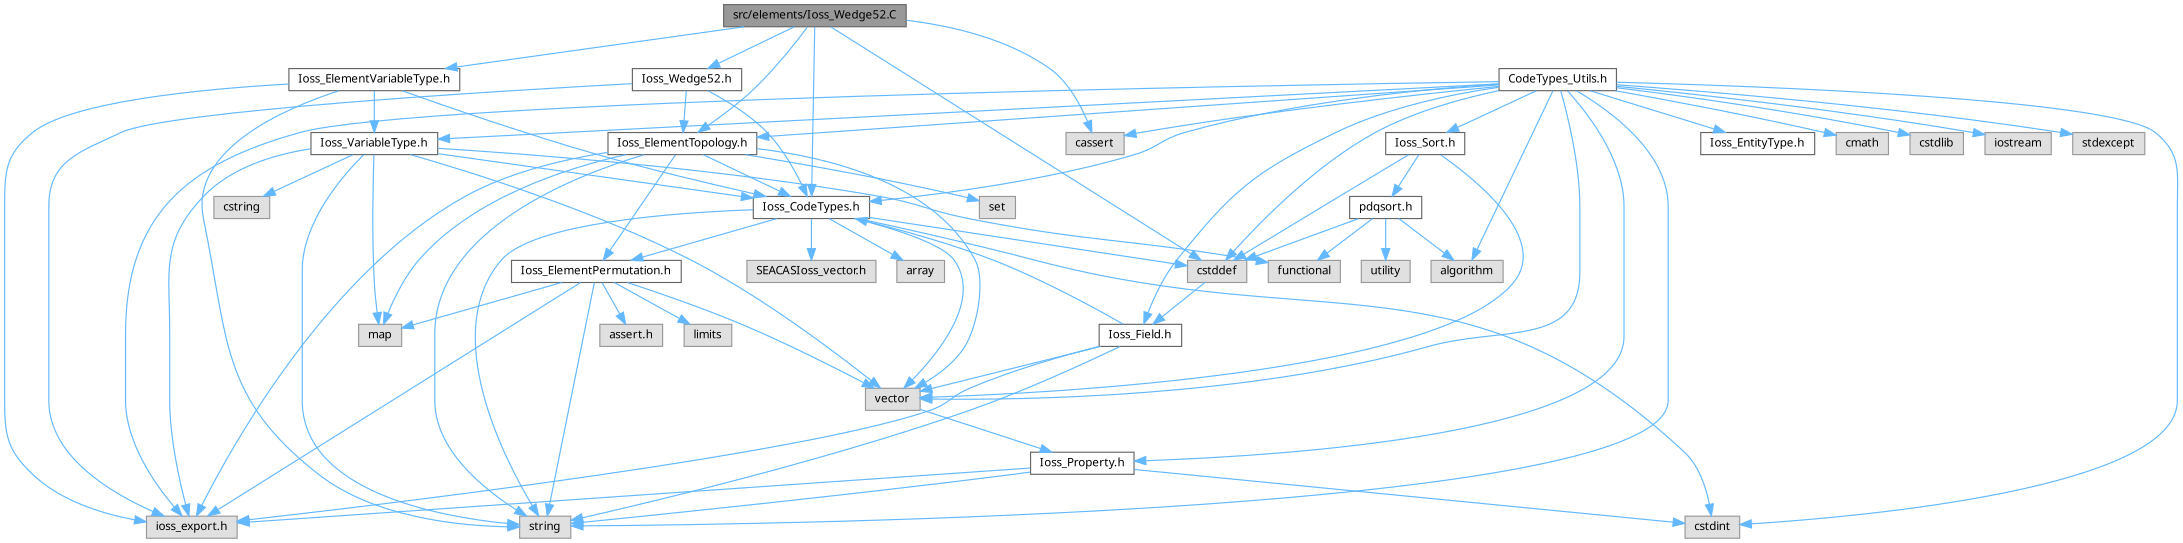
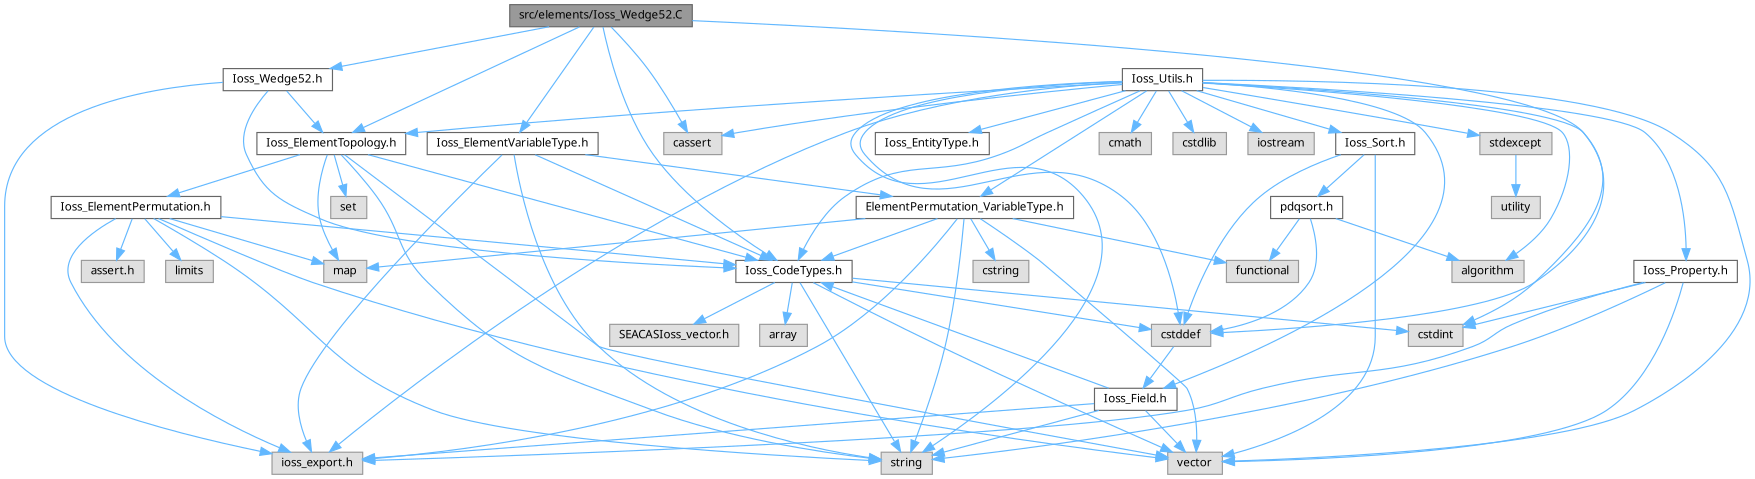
  digraph {
    fontname="Noto Sans"
    node [color=grey60 fillcolor="#E0E0E0" fontname="Noto Sans" fontsize=10 shape=box style=filled]
    edge [color=steelblue1 fontname="Noto Sans" fontsize=10 labelfontname=Helvetica labelfontsize=10 style=solid]
    n1 [color=gray40 fillcolor=grey60 fontcolor=black height=0.2 label="src/elements/Ioss_Wedge52.C" width=0.4]
    n2 [color=grey40 fillcolor=white height=0.2 label="Ioss_CodeTypes.h" width=0.4]
    n3 [height=0.2 label=cstddef width=0.4]
    n4 [color=grey40 fillcolor=white height=0.2 label="Ioss_ElementTopology.h" width=0.4]
    n5 [color=grey40 fillcolor=white height=0.2 label="Ioss_ElementVariableType.h" width=0.4]
    n6 [height=0.2 label=cassert width=0.4]
    n7 [color=grey40 fillcolor=white height=0.2 label="Ioss_Wedge52.h" width=0.4]
    n8 [height=0.2 label=array width=0.4]
    n9 [height=0.2 label=cstdint width=0.4]
    n10 [height=0.2 label=string width=0.4]
    n11 [height=0.2 label=vector width=0.4]
    n12 [height=0.2 label="SEACASIoss_vector.h" width=0.4]
    n13 [color=grey40 fillcolor=white height=0.2 label="Ioss_Field.h" width=0.4]
    n14 [height=0.2 label="ioss_export.h" width=0.4]
    n15 [color=grey40 fillcolor=white height=0.2 label="Ioss_ElementPermutation.h" width=0.4]
    n16 [height=0.2 label=map width=0.4]
    n17 [height=0.2 label=set width=0.4]
-   n18 [color=grey40 fillcolor=white height=0.2 label="Ioss_VariableType.h" width=0.4]
+   n18 [color=grey40 fillcolor=white height=0.2 label="ElementPermutation_VariableType.h" width=0.4]
    n19 [height=0.2 label="assert.h" width=0.4]
    n20 [height=0.2 label=limits width=0.4]
    n21 [height=0.2 label=functional width=0.4]
    n22 [height=0.2 label=cstring width=0.4]
-   n23 [color=grey40 fillcolor=white height=0.2 label="CodeTypes_Utils.h" width=0.4]
+   n23 [color=grey40 fillcolor=white height=0.2 label="Ioss_Utils.h" width=0.4]
    n24 [color=grey40 fillcolor=white height=0.2 label="Ioss_EntityType.h" width=0.4]
    n25 [color=grey40 fillcolor=white height=0.2 label="Ioss_Property.h" width=0.4]
    n26 [color=grey40 fillcolor=white height=0.2 label="Ioss_Sort.h" width=0.4]
    n27 [height=0.2 label=algorithm width=0.4]
    n28 [height=0.2 label=cmath width=0.4]
    n29 [height=0.2 label=cstdlib width=0.4]
    n30 [height=0.2 label=iostream width=0.4]
    n31 [height=0.2 label=stdexcept width=0.4]
    n32 [color=grey40 fillcolor=white height=0.2 label="pdqsort.h" width=0.4]
    n33 [height=0.2 label=utility width=0.4]
    n1 -> n2
    n1 -> n3
    n1 -> n4
    n1 -> n5
    n1 -> n6
    n1 -> n7
    n2 -> n3
    n2 -> n8
    n2 -> n9
    n2 -> n10
    n2 -> n11
    n2 -> n12
    n3 -> n13
    n4 -> n2
    n4 -> n10
    n4 -> n11
-   n4 -> n14
    n4 -> n15
    n4 -> n16
    n4 -> n17
    n5 -> n2
    n5 -> n10
    n5 -> n14
    n5 -> n18
    n7 -> n2
    n7 -> n4
    n7 -> n14
    n13 -> n2
    n13 -> n10
    n13 -> n11
    n13 -> n14
-   n2 -> n15
+   n15 -> n2
    n15 -> n10
    n15 -> n11
    n15 -> n14
    n15 -> n16
    n15 -> n19
    n15 -> n20
    n18 -> n2
    n18 -> n10
    n18 -> n11
    n18 -> n14
    n18 -> n16
    n18 -> n21
    n18 -> n22
    n23 -> n2
    n23 -> n3
    n23 -> n4
    n23 -> n6
    n23 -> n9
    n23 -> n10
    n23 -> n11
    n23 -> n13
    n23 -> n14
    n23 -> n18
    n23 -> n24
    n23 -> n25
    n23 -> n26
    n23 -> n27
    n23 -> n28
    n23 -> n29
    n23 -> n30
    n23 -> n31
    n25 -> n9
    n25 -> n10
-   n11 -> n25
+   n25 -> n11
    n25 -> n14
    n26 -> n3
    n26 -> n11
    n26 -> n32
    n32 -> n3
    n32 -> n21
    n32 -> n27
-   n32 -> n33
+   n31 -> n33
  }
